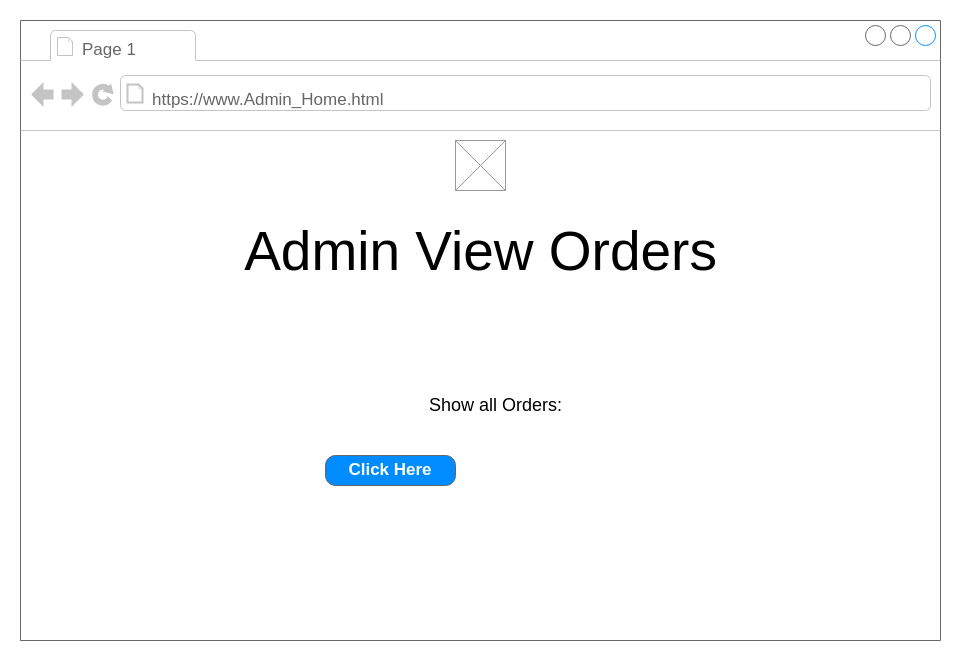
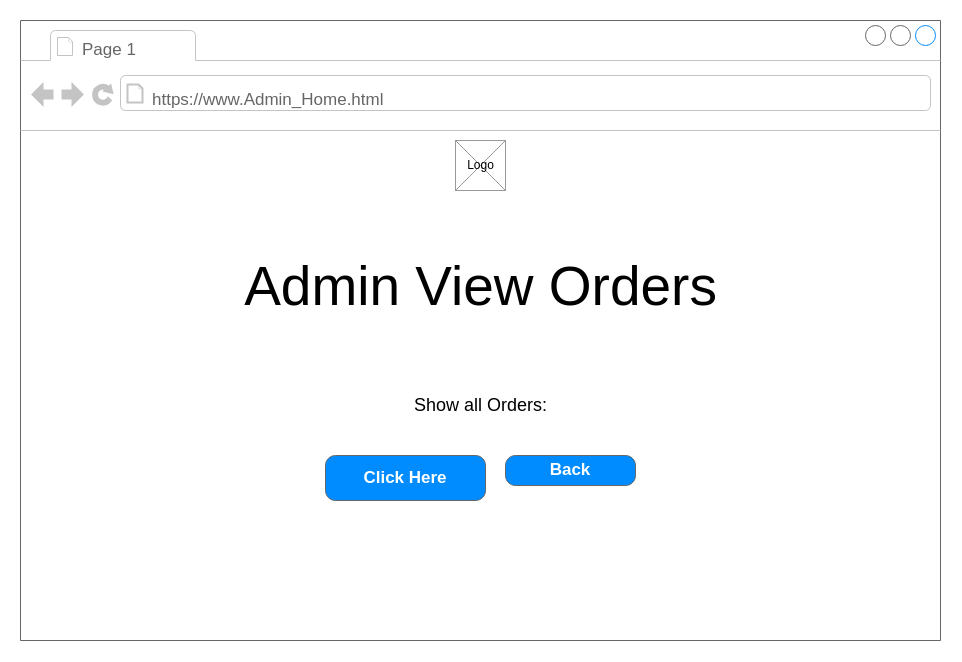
  <mxCell id="0" />
  <mxCell id="1" parent="0" />
  <mxCell id="2" value="" style="strokeWidth=1;shadow=0;dashed=0;align=center;html=1;shape=mxgraph.mockup.containers.browserWindow;rSize=0;strokeColor=#666666;strokeColor2=#008cff;strokeColor3=#c4c4c4;mainText=,;recursiveResize=0;" vertex="1" parent="1"><mxGeometry x="20" y="20" width="920" height="620" as="geometry" /></mxCell>
  <mxCell id="3" value="Page 1" style="strokeWidth=1;shadow=0;dashed=0;align=center;html=1;shape=mxgraph.mockup.containers.anchor;fontSize=17;fontColor=#666666;align=left;whiteSpace=wrap;" vertex="1" parent="2"><mxGeometry x="60" y="12" width="95" height="35" as="geometry" /></mxCell>
  <mxCell id="4" value="https://www.Admin_Home.html" style="strokeWidth=1;shadow=0;dashed=0;align=center;html=1;shape=mxgraph.mockup.containers.anchor;rSize=0;fontSize=17;fontColor=#666666;align=left;" vertex="1" parent="2"><mxGeometry x="130" y="60" width="410" height="40" as="geometry" /></mxCell>
  <mxCell id="5" value="" style="group" vertex="1" connectable="0" parent="2"><mxGeometry x="435" y="120" width="50" height="50" as="geometry" /></mxCell>
  <mxCell id="6" value="" style="verticalLabelPosition=bottom;shadow=0;dashed=0;align=center;html=1;verticalAlign=top;strokeWidth=1;shape=mxgraph.mockup.graphics.simpleIcon;strokeColor=#999999;" vertex="1" parent="5"><mxGeometry width="50" height="50" as="geometry" /></mxCell>
- <mxCell id="8" value="&lt;font style=&quot;font-size: 55px;&quot;&gt;Admin View Orders&lt;/font&gt;" style="text;html=1;align=center;verticalAlign=middle;resizable=0;points=[];autosize=1;strokeColor=none;fillColor=none;" vertex="1" parent="2"><mxGeometry x="210" y="190" width="500" height="80" as="geometry" /></mxCell>
- <mxCell id="9" value="&lt;font style=&quot;font-size: 18px;&quot;&gt;Show all Orders:&lt;/font&gt;" style="text;html=1;align=center;verticalAlign=middle;resizable=0;points=[];autosize=1;strokeColor=none;fillColor=none;" vertex="1" parent="2"><mxGeometry x="395" y="365" width="160" height="40" as="geometry" /></mxCell>
- <mxCell id="10" value="Click Here" style="strokeWidth=1;shadow=0;dashed=0;align=center;html=1;shape=mxgraph.mockup.buttons.button;strokeColor=#666666;fontColor=#ffffff;mainText=;buttonStyle=round;fontSize=17;fontStyle=1;fillColor=#008cff;whiteSpace=wrap;" vertex="1" parent="2"><mxGeometry x="305" y="435" width="130" height="30" as="geometry" /></mxCell>
+ <mxCell id="7" value="Logo" style="text;html=1;align=center;verticalAlign=middle;resizable=0;points=[];autosize=1;strokeColor=none;fillColor=none;" vertex="1" parent="5"><mxGeometry y="10" width="50" height="30" as="geometry" /></mxCell>
+ <mxCell id="8" value="&lt;font style=&quot;font-size: 55px;&quot;&gt;Admin View Orders&lt;/font&gt;" style="text;html=1;align=center;verticalAlign=middle;resizable=0;points=[];autosize=1;strokeColor=none;fillColor=none;" vertex="1" parent="2"><mxGeometry x="210" y="225" width="500" height="80" as="geometry" /></mxCell>
+ <mxCell id="9" value="&lt;font style=&quot;font-size: 18px;&quot;&gt;Show all Orders:&lt;/font&gt;" style="text;html=1;align=center;verticalAlign=middle;resizable=0;points=[];autosize=1;strokeColor=none;fillColor=none;" vertex="1" parent="2"><mxGeometry x="380" y="365" width="160" height="40" as="geometry" /></mxCell>
+ <mxCell id="10" value="Click Here" style="strokeWidth=1;shadow=0;dashed=0;align=center;html=1;shape=mxgraph.mockup.buttons.button;strokeColor=#666666;fontColor=#ffffff;mainText=;buttonStyle=round;fontSize=17;fontStyle=1;fillColor=#008cff;whiteSpace=wrap;" vertex="1" parent="2"><mxGeometry x="305" y="435" width="160" height="45" as="geometry" /></mxCell>
+ <mxCell id="11" value="Back" style="strokeWidth=1;shadow=0;dashed=0;align=center;html=1;shape=mxgraph.mockup.buttons.button;strokeColor=#666666;fontColor=#ffffff;mainText=;buttonStyle=round;fontSize=17;fontStyle=1;fillColor=#008cff;whiteSpace=wrap;" vertex="1" parent="2"><mxGeometry x="485" y="435" width="130" height="30" as="geometry" /></mxCell>
